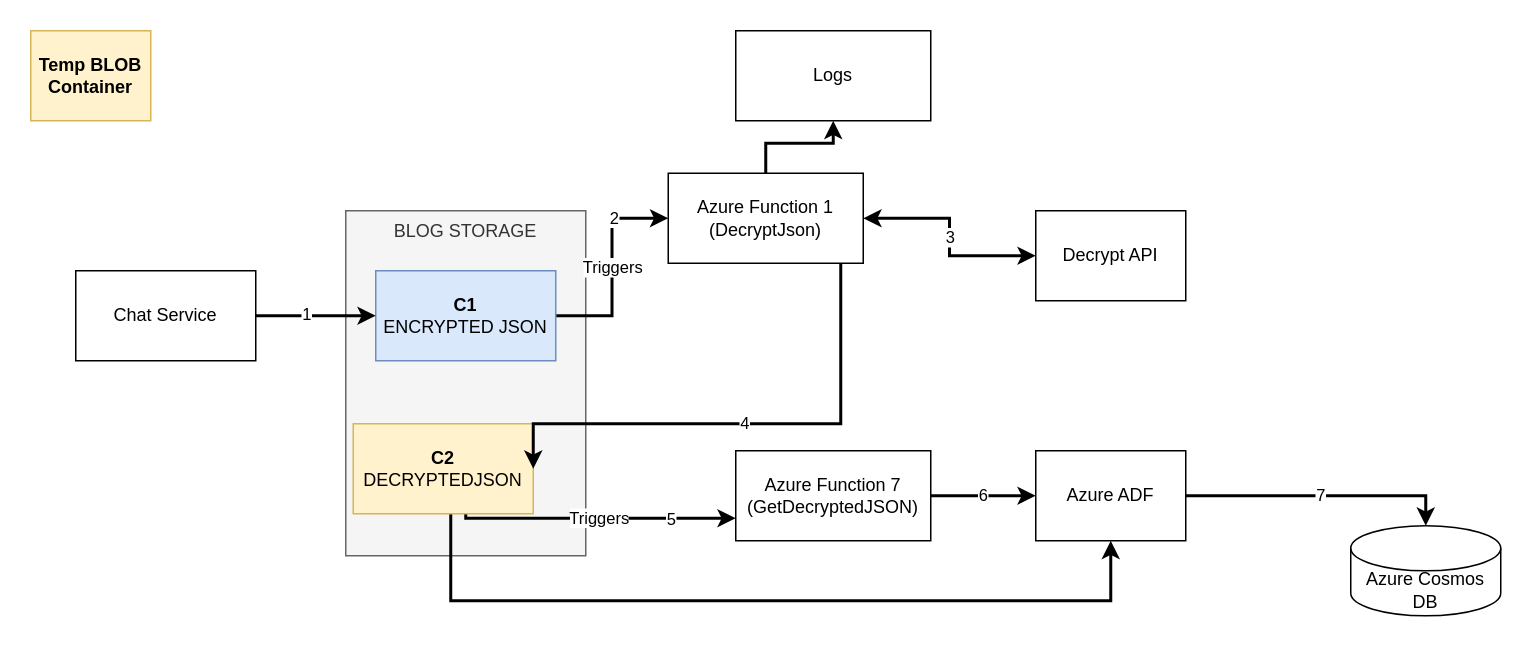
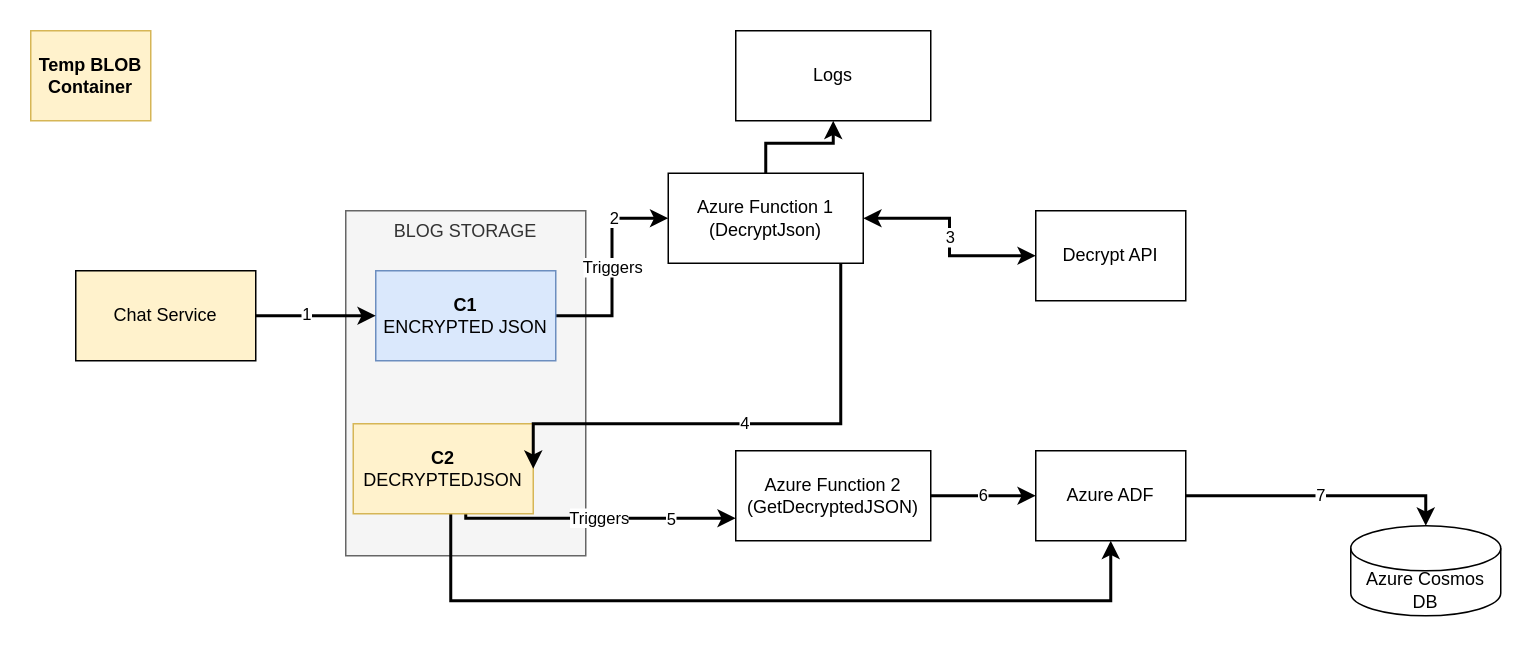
  <mxCell id="0" />
  <mxCell id="1" parent="0" />
  <mxCell id="2" value="BLOG STORAGE" style="rounded=0;whiteSpace=wrap;html=1;verticalAlign=top;fillColor=#f5f5f5;fontColor=#333333;strokeColor=#666666;" vertex="1" parent="1"><mxGeometry x="230" y="140" width="160" height="230" as="geometry" /></mxCell>
  <mxCell id="3" value="Triggers" style="edgeStyle=orthogonalEdgeStyle;rounded=0;orthogonalLoop=1;jettySize=auto;html=1;entryX=0;entryY=0.75;entryDx=0;entryDy=0;startArrow=none;startFill=0;strokeWidth=2;" edge="1" parent="1" source="6" target="19"><mxGeometry relative="1" as="geometry"><Array as="points"><mxPoint x="310" y="345" /></Array></mxGeometry></mxCell>
  <mxCell id="4" value="5" style="edgeLabel;html=1;align=center;verticalAlign=middle;resizable=0;points=[];" vertex="1" connectable="0" parent="3"><mxGeometry x="0.515" relative="1" as="geometry"><mxPoint as="offset" /></mxGeometry></mxCell>
  <mxCell id="5" style="edgeStyle=orthogonalEdgeStyle;rounded=0;orthogonalLoop=1;jettySize=auto;html=1;startArrow=none;startFill=0;strokeWidth=2;" edge="1" parent="1" source="6" target="22"><mxGeometry relative="1" as="geometry"><Array as="points"><mxPoint x="300" y="400" /><mxPoint x="740" y="400" /></Array></mxGeometry></mxCell>
  <mxCell id="6" value="&lt;b&gt;C2&lt;/b&gt;&lt;br&gt;DECRYPTEDJSON" style="rounded=0;whiteSpace=wrap;html=1;fillColor=#fff2cc;strokeColor=#d6b656;" vertex="1" parent="1"><mxGeometry x="235" y="282" width="120" height="60" as="geometry" /></mxCell>
  <mxCell id="7" value="Triggers" style="edgeStyle=orthogonalEdgeStyle;rounded=0;orthogonalLoop=1;jettySize=auto;html=1;entryX=0;entryY=0.5;entryDx=0;entryDy=0;startArrow=none;startFill=0;strokeWidth=2;" edge="1" parent="1" source="9" target="16"><mxGeometry relative="1" as="geometry" /></mxCell>
  <mxCell id="8" value="2" style="edgeLabel;html=1;align=center;verticalAlign=middle;resizable=0;points=[];" vertex="1" connectable="0" parent="7"><mxGeometry x="0.466" y="1" relative="1" as="geometry"><mxPoint as="offset" /></mxGeometry></mxCell>
  <mxCell id="9" value="&lt;b&gt;C1&lt;br&gt;&lt;/b&gt;ENCRYPTED JSON" style="rounded=0;whiteSpace=wrap;html=1;fillColor=#dae8fc;strokeColor=#6c8ebf;" vertex="1" parent="1"><mxGeometry x="250" y="180" width="120" height="60" as="geometry" /></mxCell>
  <mxCell id="10" style="edgeStyle=orthogonalEdgeStyle;rounded=0;orthogonalLoop=1;jettySize=auto;html=1;entryX=0;entryY=0.5;entryDx=0;entryDy=0;startArrow=none;startFill=0;strokeWidth=2;" edge="1" parent="1" source="12" target="9"><mxGeometry relative="1" as="geometry" /></mxCell>
  <mxCell id="11" value="1" style="edgeLabel;html=1;align=center;verticalAlign=middle;resizable=0;points=[];" vertex="1" connectable="0" parent="10"><mxGeometry x="-0.172" y="2" relative="1" as="geometry"><mxPoint as="offset" /></mxGeometry></mxCell>
- <mxCell id="12" value="Chat Service" style="rounded=0;whiteSpace=wrap;html=1;" vertex="1" parent="1"><mxGeometry x="50" y="180" width="120" height="60" as="geometry" /></mxCell>
+ <mxCell id="12" value="Chat Service" style="rounded=0;whiteSpace=wrap;html=1;fillColor=#fff2cc;" vertex="1" parent="1"><mxGeometry x="50" y="180" width="120" height="60" as="geometry" /></mxCell>
  <mxCell id="13" value="3" style="edgeStyle=orthogonalEdgeStyle;rounded=0;orthogonalLoop=1;jettySize=auto;html=1;startArrow=classic;startFill=1;strokeWidth=2;" edge="1" parent="1" source="16" target="17"><mxGeometry relative="1" as="geometry" /></mxCell>
  <mxCell id="14" value="4" style="edgeStyle=orthogonalEdgeStyle;rounded=0;orthogonalLoop=1;jettySize=auto;html=1;entryX=1;entryY=0.5;entryDx=0;entryDy=0;startArrow=none;startFill=0;strokeWidth=2;" edge="1" parent="1" source="16" target="6"><mxGeometry relative="1" as="geometry"><Array as="points"><mxPoint x="560" y="282" /></Array></mxGeometry></mxCell>
  <mxCell id="15" style="edgeStyle=orthogonalEdgeStyle;rounded=0;orthogonalLoop=1;jettySize=auto;html=1;entryX=0.5;entryY=1;entryDx=0;entryDy=0;startArrow=none;startFill=0;strokeWidth=2;" edge="1" parent="1" source="16" target="24"><mxGeometry relative="1" as="geometry" /></mxCell>
  <mxCell id="16" value="Azure Function 1&lt;br&gt;(DecryptJson)" style="rounded=0;whiteSpace=wrap;html=1;verticalAlign=middle;" vertex="1" parent="1"><mxGeometry x="445" y="115" width="130" height="60" as="geometry" /></mxCell>
  <mxCell id="17" value="Decrypt API" style="rounded=0;whiteSpace=wrap;html=1;" vertex="1" parent="1"><mxGeometry x="690" y="140" width="100" height="60" as="geometry" /></mxCell>
  <mxCell id="18" value="6" style="edgeStyle=orthogonalEdgeStyle;rounded=0;orthogonalLoop=1;jettySize=auto;html=1;entryX=0;entryY=0.5;entryDx=0;entryDy=0;startArrow=none;startFill=0;strokeWidth=2;" edge="1" parent="1" source="19" target="22"><mxGeometry relative="1" as="geometry" /></mxCell>
- <mxCell id="19" value="Azure Function 7&lt;br&gt;(GetDecryptedJSON)" style="rounded=0;whiteSpace=wrap;html=1;verticalAlign=middle;" vertex="1" parent="1"><mxGeometry x="490" y="300" width="130" height="60" as="geometry" /></mxCell>
+ <mxCell id="19" value="Azure Function 2&lt;br&gt;(GetDecryptedJSON)" style="rounded=0;whiteSpace=wrap;html=1;verticalAlign=middle;" vertex="1" parent="1"><mxGeometry x="490" y="300" width="130" height="60" as="geometry" /></mxCell>
  <mxCell id="20" value="&lt;b&gt;Temp BLOB Container&lt;/b&gt;" style="rounded=0;whiteSpace=wrap;html=1;fillColor=#fff2cc;strokeColor=#d6b656;" vertex="1" parent="1"><mxGeometry x="20" width="80" height="60" as="geometry" y="20" /></mxCell>
  <mxCell id="21" value="7" style="edgeStyle=orthogonalEdgeStyle;rounded=0;orthogonalLoop=1;jettySize=auto;html=1;entryX=0.5;entryY=0;entryDx=0;entryDy=0;entryPerimeter=0;startArrow=none;startFill=0;strokeWidth=2;" edge="1" parent="1" source="22" target="23"><mxGeometry relative="1" as="geometry" /></mxCell>
  <mxCell id="22" value="Azure ADF" style="rounded=0;whiteSpace=wrap;html=1;verticalAlign=middle;" vertex="1" parent="1"><mxGeometry x="690" y="300" width="100" height="60" as="geometry" /></mxCell>
  <mxCell id="23" value="Azure Cosmos DB" style="shape=cylinder3;whiteSpace=wrap;html=1;boundedLbl=1;backgroundOutline=1;size=15;" vertex="1" parent="1"><mxGeometry x="900" y="350" width="100" height="60" as="geometry" /></mxCell>
  <mxCell id="24" value="Logs" style="rounded=0;whiteSpace=wrap;html=1;verticalAlign=middle;" vertex="1" parent="1"><mxGeometry x="490" width="130" height="60" as="geometry" y="20" /></mxCell>
